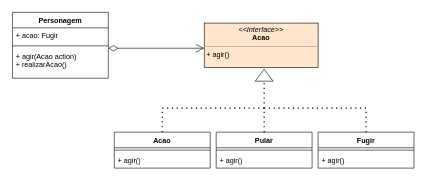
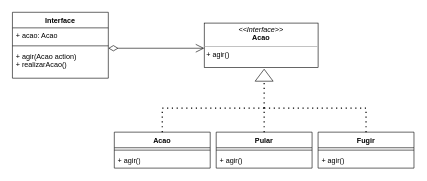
  <mxCell id="0" />
  <mxCell id="1" parent="0" />
- <mxCell id="2" value="Personagem" style="swimlane;fontStyle=1;align=center;verticalAlign=top;childLayout=stackLayout;horizontal=1;startSize=26;horizontalStack=0;resizeParent=1;resizeParentMax=0;resizeLast=0;collapsible=1;marginBottom=0;whiteSpace=wrap;html=1;" parent="1" vertex="1"><mxGeometry x="20" y="20" width="160" height="110" as="geometry" /></mxCell>
- <mxCell id="3" value="+ acao: Fugir" style="text;strokeColor=none;fillColor=none;align=left;verticalAlign=top;spacingLeft=4;spacingRight=4;overflow=hidden;rotatable=0;points=[[0,0.5],[1,0.5]];portConstraint=eastwest;whiteSpace=wrap;html=1;" parent="2" vertex="1"><mxGeometry y="26" width="160" height="26" as="geometry" /></mxCell>
+ <mxCell id="2" value="Interface" style="swimlane;fontStyle=1;align=center;verticalAlign=top;childLayout=stackLayout;horizontal=1;startSize=26;horizontalStack=0;resizeParent=1;resizeParentMax=0;resizeLast=0;collapsible=1;marginBottom=0;whiteSpace=wrap;html=1;" parent="1" vertex="1"><mxGeometry x="20" y="20" width="160" height="110" as="geometry" /></mxCell>
+ <mxCell id="3" value="+ acao: Acao" style="text;strokeColor=none;fillColor=none;align=left;verticalAlign=top;spacingLeft=4;spacingRight=4;overflow=hidden;rotatable=0;points=[[0,0.5],[1,0.5]];portConstraint=eastwest;whiteSpace=wrap;html=1;" parent="2" vertex="1"><mxGeometry y="26" width="160" height="26" as="geometry" /></mxCell>
  <mxCell id="4" value="" style="line;strokeWidth=1;fillColor=none;align=left;verticalAlign=middle;spacingTop=-1;spacingLeft=3;spacingRight=3;rotatable=0;labelPosition=right;points=[];portConstraint=eastwest;strokeColor=inherit;" parent="2" vertex="1"><mxGeometry y="52" width="160" height="8" as="geometry" /></mxCell>
  <mxCell id="5" value="+ agir(Acao action)&lt;br&gt;+ realizarAcao()" style="text;strokeColor=none;fillColor=none;align=left;verticalAlign=top;spacingLeft=4;spacingRight=4;overflow=hidden;rotatable=0;points=[[0,0.5],[1,0.5]];portConstraint=eastwest;whiteSpace=wrap;html=1;" parent="2" vertex="1"><mxGeometry y="60" width="160" height="50" as="geometry" /></mxCell>
- <mxCell id="6" value="&lt;p style=&quot;margin:0px;margin-top:4px;text-align:center;&quot;&gt;&lt;i&gt;&amp;lt;&amp;lt;Interface&amp;gt;&amp;gt;&lt;/i&gt;&lt;br&gt;&lt;b&gt;Acao&lt;/b&gt;&lt;/p&gt;&lt;hr size=&quot;1&quot;&gt;&lt;p style=&quot;margin:0px;margin-left:4px;&quot;&gt;+ agir()&lt;br&gt;&lt;/p&gt;" style="verticalAlign=top;align=left;overflow=fill;fontSize=12;fontFamily=Helvetica;html=1;whiteSpace=wrap;fillColor=#ffe6cc;" parent="1" vertex="1"><mxGeometry x="340" y="38" width="190" height="74" as="geometry" /></mxCell>
+ <mxCell id="6" value="&lt;p style=&quot;margin:0px;margin-top:4px;text-align:center;&quot;&gt;&lt;i&gt;&amp;lt;&amp;lt;Interface&amp;gt;&amp;gt;&lt;/i&gt;&lt;br&gt;&lt;b&gt;Acao&lt;/b&gt;&lt;/p&gt;&lt;hr size=&quot;1&quot;&gt;&lt;p style=&quot;margin:0px;margin-left:4px;&quot;&gt;+ agir()&lt;br&gt;&lt;/p&gt;" style="verticalAlign=top;align=left;overflow=fill;fontSize=12;fontFamily=Helvetica;html=1;whiteSpace=wrap;" parent="1" vertex="1"><mxGeometry x="340" y="38" width="190" height="74" as="geometry" /></mxCell>
  <mxCell id="7" value="Acao" style="swimlane;fontStyle=1;align=center;verticalAlign=top;childLayout=stackLayout;horizontal=1;startSize=26;horizontalStack=0;resizeParent=1;resizeParentMax=0;resizeLast=0;collapsible=1;marginBottom=0;whiteSpace=wrap;html=1;" parent="1" vertex="1"><mxGeometry x="190" y="220" width="160" height="60" as="geometry" /></mxCell>
  <mxCell id="8" value="" style="line;strokeWidth=1;fillColor=none;align=left;verticalAlign=middle;spacingTop=-1;spacingLeft=3;spacingRight=3;rotatable=0;labelPosition=right;points=[];portConstraint=eastwest;strokeColor=inherit;" parent="7" vertex="1"><mxGeometry y="26" width="160" height="8" as="geometry" /></mxCell>
  <mxCell id="9" value="+ agir()" style="text;strokeColor=none;fillColor=none;align=left;verticalAlign=top;spacingLeft=4;spacingRight=4;overflow=hidden;rotatable=0;points=[[0,0.5],[1,0.5]];portConstraint=eastwest;whiteSpace=wrap;html=1;" parent="7" vertex="1"><mxGeometry y="34" width="160" height="26" as="geometry" /></mxCell>
  <mxCell id="10" value="Pular" style="swimlane;fontStyle=1;align=center;verticalAlign=top;childLayout=stackLayout;horizontal=1;startSize=26;horizontalStack=0;resizeParent=1;resizeParentMax=0;resizeLast=0;collapsible=1;marginBottom=0;whiteSpace=wrap;html=1;" parent="1" vertex="1"><mxGeometry x="360" y="220" width="160" height="60" as="geometry" /></mxCell>
  <mxCell id="11" value="" style="line;strokeWidth=1;fillColor=none;align=left;verticalAlign=middle;spacingTop=-1;spacingLeft=3;spacingRight=3;rotatable=0;labelPosition=right;points=[];portConstraint=eastwest;strokeColor=inherit;" parent="10" vertex="1"><mxGeometry y="26" width="160" height="8" as="geometry" /></mxCell>
  <mxCell id="12" value="+ agir()" style="text;strokeColor=none;fillColor=none;align=left;verticalAlign=top;spacingLeft=4;spacingRight=4;overflow=hidden;rotatable=0;points=[[0,0.5],[1,0.5]];portConstraint=eastwest;whiteSpace=wrap;html=1;" parent="10" vertex="1"><mxGeometry y="34" width="160" height="26" as="geometry" /></mxCell>
  <mxCell id="13" value="Fugir" style="swimlane;fontStyle=1;align=center;verticalAlign=top;childLayout=stackLayout;horizontal=1;startSize=26;horizontalStack=0;resizeParent=1;resizeParentMax=0;resizeLast=0;collapsible=1;marginBottom=0;whiteSpace=wrap;html=1;" parent="1" vertex="1"><mxGeometry x="530" y="220" width="160" height="60" as="geometry" /></mxCell>
  <mxCell id="14" value="" style="line;strokeWidth=1;fillColor=none;align=left;verticalAlign=middle;spacingTop=-1;spacingLeft=3;spacingRight=3;rotatable=0;labelPosition=right;points=[];portConstraint=eastwest;strokeColor=inherit;" parent="13" vertex="1"><mxGeometry y="26" width="160" height="8" as="geometry" /></mxCell>
  <mxCell id="15" value="+ agir()" style="text;strokeColor=none;fillColor=none;align=left;verticalAlign=top;spacingLeft=4;spacingRight=4;overflow=hidden;rotatable=0;points=[[0,0.5],[1,0.5]];portConstraint=eastwest;whiteSpace=wrap;html=1;" parent="13" vertex="1"><mxGeometry y="34" width="160" height="26" as="geometry" /></mxCell>
  <mxCell id="16" value="" style="triangle;whiteSpace=wrap;html=1;rotation=-90;" parent="1" vertex="1"><mxGeometry x="430" y="110" width="20" height="30" as="geometry" /></mxCell>
  <mxCell id="17" value="" style="endArrow=none;dashed=1;html=1;dashPattern=1 3;strokeWidth=2;rounded=0;exitX=0.5;exitY=0;exitDx=0;exitDy=0;" parent="1" source="7" edge="1"><mxGeometry width="50" height="50" relative="1" as="geometry"><mxPoint x="290" y="170" as="sourcePoint" /><mxPoint x="440" y="180" as="targetPoint" /><Array as="points"><mxPoint x="270" y="180" /></Array></mxGeometry></mxCell>
  <mxCell id="18" value="" style="endArrow=none;dashed=1;html=1;dashPattern=1 3;strokeWidth=2;rounded=0;entryX=0.5;entryY=0;entryDx=0;entryDy=0;" parent="1" target="13" edge="1"><mxGeometry width="50" height="50" relative="1" as="geometry"><mxPoint x="440" y="180" as="sourcePoint" /><mxPoint x="682" y="90" as="targetPoint" /><Array as="points"><mxPoint x="610" y="180" /></Array></mxGeometry></mxCell>
  <mxCell id="19" value="" style="endArrow=none;dashed=1;html=1;dashPattern=1 3;strokeWidth=2;rounded=0;exitX=0.5;exitY=0;exitDx=0;exitDy=0;entryX=0;entryY=0.5;entryDx=0;entryDy=0;" parent="1" source="10" target="16" edge="1"><mxGeometry width="50" height="50" relative="1" as="geometry"><mxPoint x="310" y="230" as="sourcePoint" /><mxPoint x="442" y="154" as="targetPoint" /><Array as="points"><mxPoint x="440" y="200" /></Array></mxGeometry></mxCell>
  <mxCell id="20" value="" style="endArrow=open;html=1;endSize=12;startArrow=diamondThin;startSize=14;startFill=0;edgeStyle=orthogonalEdgeStyle;align=left;verticalAlign=bottom;rounded=0;" edge="1" parent="1"><mxGeometry x="-1" y="3" relative="1" as="geometry"><mxPoint x="180" y="80" as="sourcePoint" /><mxPoint x="340" y="80" as="targetPoint" /></mxGeometry></mxCell>
